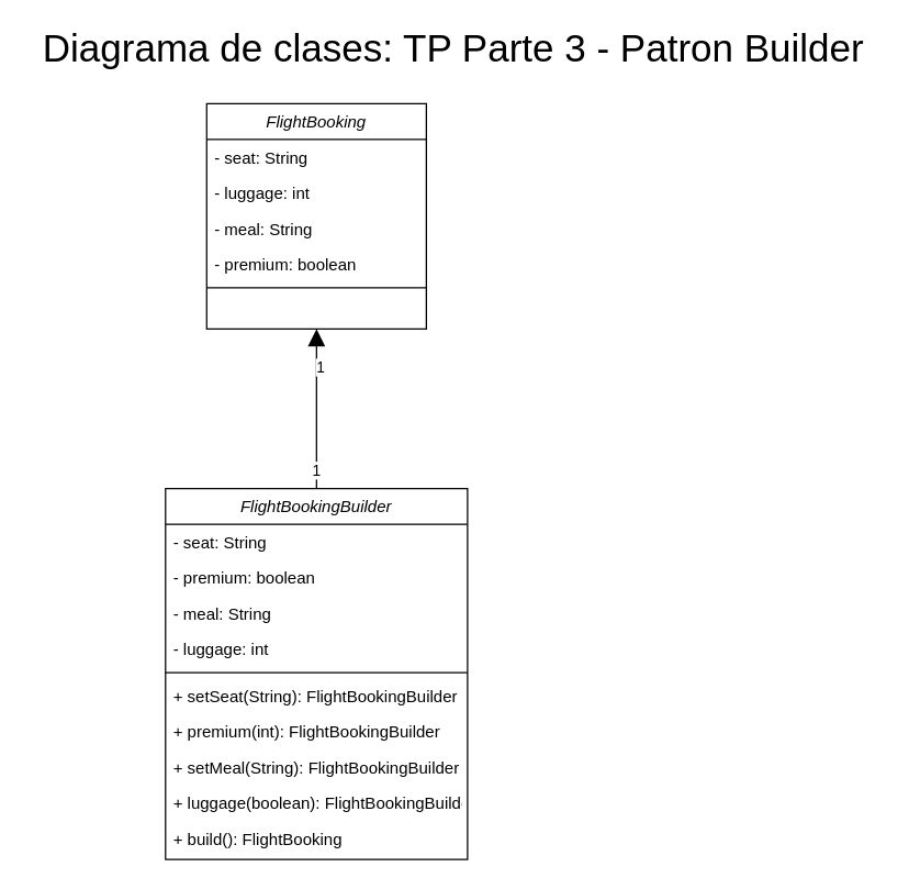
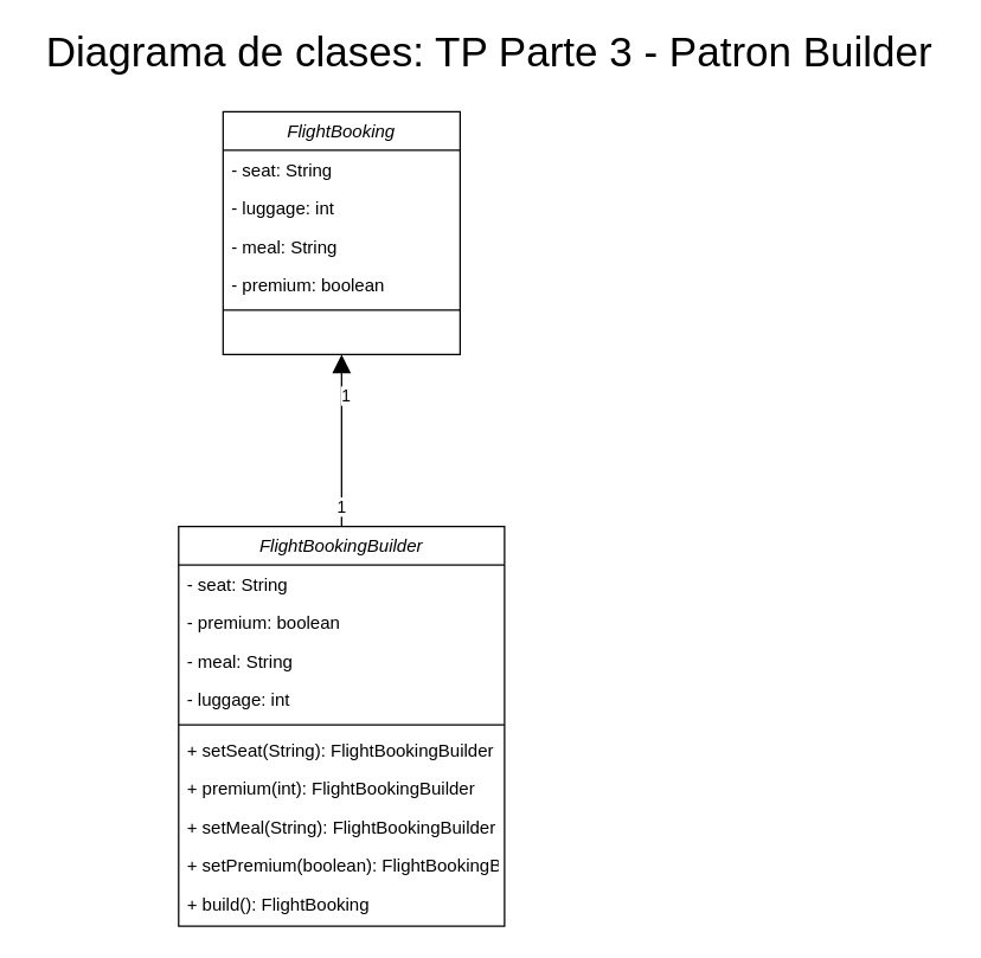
  <mxCell id="0" />
  <mxCell id="1" parent="0" />
  <mxCell id="2" value="FlightBooking" style="swimlane;fontStyle=2;align=center;verticalAlign=top;childLayout=stackLayout;horizontal=1;startSize=26;horizontalStack=0;resizeParent=1;resizeLast=0;collapsible=1;marginBottom=0;rounded=0;shadow=0;strokeWidth=1;" parent="1" vertex="1"><mxGeometry x="150" y="75" width="160" height="164" as="geometry"><mxRectangle x="230" y="140" width="160" height="26" as="alternateBounds" /></mxGeometry></mxCell>
  <mxCell id="3" value="- seat: String" style="text;align=left;verticalAlign=top;spacingLeft=4;spacingRight=4;overflow=hidden;rotatable=0;points=[[0,0.5],[1,0.5]];portConstraint=eastwest;" vertex="1" parent="2"><mxGeometry y="26" width="160" height="26" as="geometry" /></mxCell>
  <mxCell id="4" value="- luggage: int" style="text;align=left;verticalAlign=top;spacingLeft=4;spacingRight=4;overflow=hidden;rotatable=0;points=[[0,0.5],[1,0.5]];portConstraint=eastwest;" vertex="1" parent="2"><mxGeometry y="52" width="160" height="26" as="geometry" /></mxCell>
  <mxCell id="5" value="- meal: String" style="text;align=left;verticalAlign=top;spacingLeft=4;spacingRight=4;overflow=hidden;rotatable=0;points=[[0,0.5],[1,0.5]];portConstraint=eastwest;" vertex="1" parent="2"><mxGeometry y="78" width="160" height="26" as="geometry" /></mxCell>
  <mxCell id="6" value="- premium: boolean" style="text;align=left;verticalAlign=top;spacingLeft=4;spacingRight=4;overflow=hidden;rotatable=0;points=[[0,0.5],[1,0.5]];portConstraint=eastwest;" parent="2" vertex="1"><mxGeometry y="104" width="160" height="26" as="geometry" /></mxCell>
  <mxCell id="7" value="" style="line;html=1;strokeWidth=1;align=left;verticalAlign=middle;spacingTop=-1;spacingLeft=3;spacingRight=3;rotatable=0;labelPosition=right;points=[];portConstraint=eastwest;" parent="2" vertex="1"><mxGeometry y="130" width="160" height="8" as="geometry" /></mxCell>
  <mxCell id="8" value="" style="endArrow=block;endSize=10;endFill=1;shadow=0;strokeWidth=1;rounded=0;curved=0;edgeStyle=elbowEdgeStyle;elbow=vertical;" parent="1" source="11" target="2" edge="1"><mxGeometry width="160" relative="1" as="geometry"><mxPoint x="130" y="315" as="sourcePoint" /><mxPoint x="130" y="158" as="targetPoint" /></mxGeometry></mxCell>
  <mxCell id="9" value="1" style="edgeLabel;html=1;align=center;verticalAlign=middle;resizable=0;points=[];" vertex="1" connectable="0" parent="8"><mxGeometry x="0.537" y="-2" relative="1" as="geometry"><mxPoint as="offset" /></mxGeometry></mxCell>
  <mxCell id="10" value="1" style="edgeLabel;html=1;align=center;verticalAlign=middle;resizable=0;points=[];" vertex="1" connectable="0" parent="8"><mxGeometry x="-0.759" y="1" relative="1" as="geometry"><mxPoint as="offset" /></mxGeometry></mxCell>
  <mxCell id="11" value="FlightBookingBuilder" style="swimlane;fontStyle=2;align=center;verticalAlign=top;childLayout=stackLayout;horizontal=1;startSize=26;horizontalStack=0;resizeParent=1;resizeLast=0;collapsible=1;marginBottom=0;rounded=0;shadow=0;strokeWidth=1;" parent="1" vertex="1"><mxGeometry x="120" y="355" width="220" height="270" as="geometry"><mxRectangle x="230" y="140" width="160" height="26" as="alternateBounds" /></mxGeometry></mxCell>
  <mxCell id="12" value="- seat: String" style="text;align=left;verticalAlign=top;spacingLeft=4;spacingRight=4;overflow=hidden;rotatable=0;points=[[0,0.5],[1,0.5]];portConstraint=eastwest;" vertex="1" parent="11"><mxGeometry y="26" width="220" height="26" as="geometry" /></mxCell>
  <mxCell id="13" value="- premium: boolean" style="text;align=left;verticalAlign=top;spacingLeft=4;spacingRight=4;overflow=hidden;rotatable=0;points=[[0,0.5],[1,0.5]];portConstraint=eastwest;" vertex="1" parent="11"><mxGeometry y="52" width="220" height="26" as="geometry" /></mxCell>
  <mxCell id="14" value="- meal: String" style="text;align=left;verticalAlign=top;spacingLeft=4;spacingRight=4;overflow=hidden;rotatable=0;points=[[0,0.5],[1,0.5]];portConstraint=eastwest;" vertex="1" parent="11"><mxGeometry y="78" width="220" height="26" as="geometry" /></mxCell>
  <mxCell id="15" value="- luggage: int" style="text;align=left;verticalAlign=top;spacingLeft=4;spacingRight=4;overflow=hidden;rotatable=0;points=[[0,0.5],[1,0.5]];portConstraint=eastwest;" vertex="1" parent="11"><mxGeometry y="104" width="220" height="26" as="geometry" /></mxCell>
  <mxCell id="16" value="" style="line;html=1;strokeWidth=1;align=left;verticalAlign=middle;spacingTop=-1;spacingLeft=3;spacingRight=3;rotatable=0;labelPosition=right;points=[];portConstraint=eastwest;" parent="11" vertex="1"><mxGeometry y="130" width="220" height="8" as="geometry" /></mxCell>
  <mxCell id="17" value="+ setSeat(String): FlightBookingBuilder" style="text;align=left;verticalAlign=top;spacingLeft=4;spacingRight=4;overflow=hidden;rotatable=0;points=[[0,0.5],[1,0.5]];portConstraint=eastwest;" vertex="1" parent="11"><mxGeometry y="138" width="220" height="26" as="geometry" /></mxCell>
  <mxCell id="18" value="+ premium(int): FlightBookingBuilder " style="text;align=left;verticalAlign=top;spacingLeft=4;spacingRight=4;overflow=hidden;rotatable=0;points=[[0,0.5],[1,0.5]];portConstraint=eastwest;" vertex="1" parent="11"><mxGeometry y="164" width="220" height="26" as="geometry" /></mxCell>
  <mxCell id="19" value="+ setMeal(String): FlightBookingBuilder" style="text;align=left;verticalAlign=top;spacingLeft=4;spacingRight=4;overflow=hidden;rotatable=0;points=[[0,0.5],[1,0.5]];portConstraint=eastwest;" vertex="1" parent="11"><mxGeometry y="190" width="220" height="26" as="geometry" /></mxCell>
- <mxCell id="20" value="+ luggage(boolean): FlightBookingBuilder" style="text;align=left;verticalAlign=top;spacingLeft=4;spacingRight=4;overflow=hidden;rotatable=0;points=[[0,0.5],[1,0.5]];portConstraint=eastwest;" vertex="1" parent="11"><mxGeometry y="216" width="220" height="26" as="geometry" /></mxCell>
+ <mxCell id="20" value="+ setPremium(boolean): FlightBookingBuilder" style="text;align=left;verticalAlign=top;spacingLeft=4;spacingRight=4;overflow=hidden;rotatable=0;points=[[0,0.5],[1,0.5]];portConstraint=eastwest;" vertex="1" parent="11"><mxGeometry y="216" width="220" height="26" as="geometry" /></mxCell>
  <mxCell id="21" value="+ build(): FlightBooking" style="text;align=left;verticalAlign=top;spacingLeft=4;spacingRight=4;overflow=hidden;rotatable=0;points=[[0,0.5],[1,0.5]];portConstraint=eastwest;" parent="11" vertex="1"><mxGeometry y="242" width="220" height="26" as="geometry" /></mxCell>
  <mxCell id="22" value="&lt;font style=&quot;font-size: 28px;&quot;&gt;Diagrama de clases: TP Parte 3 - Patron Builder&lt;/font&gt;" style="text;html=1;align=center;verticalAlign=middle;whiteSpace=wrap;rounded=0;" parent="1" vertex="1"><mxGeometry x="20" y="20" width="620" height="30" as="geometry" /></mxCell>
